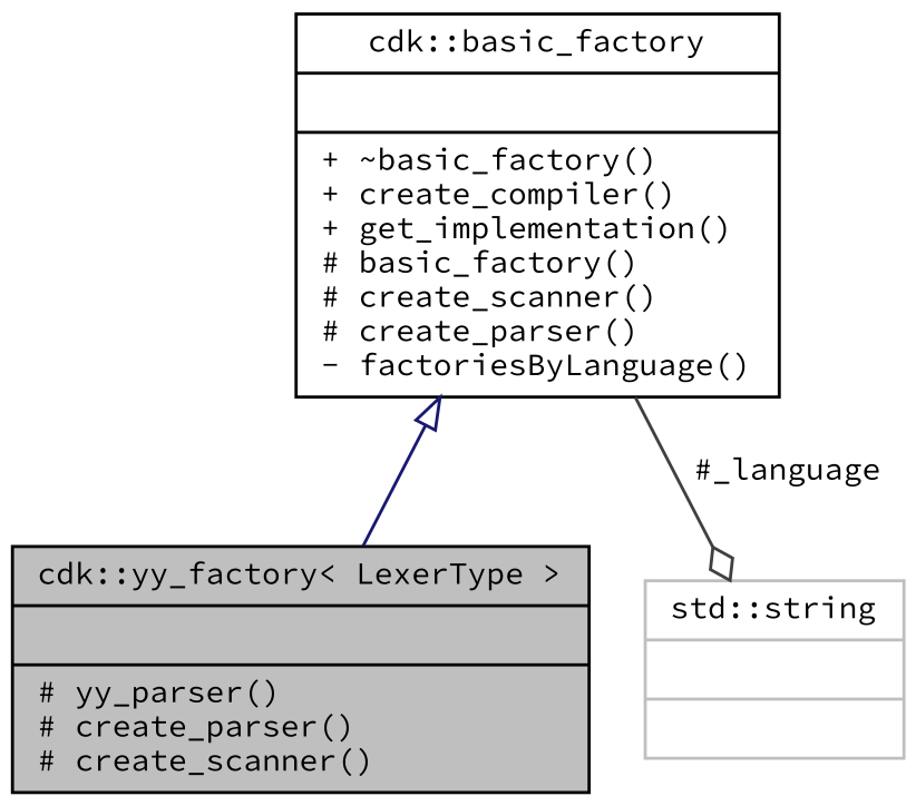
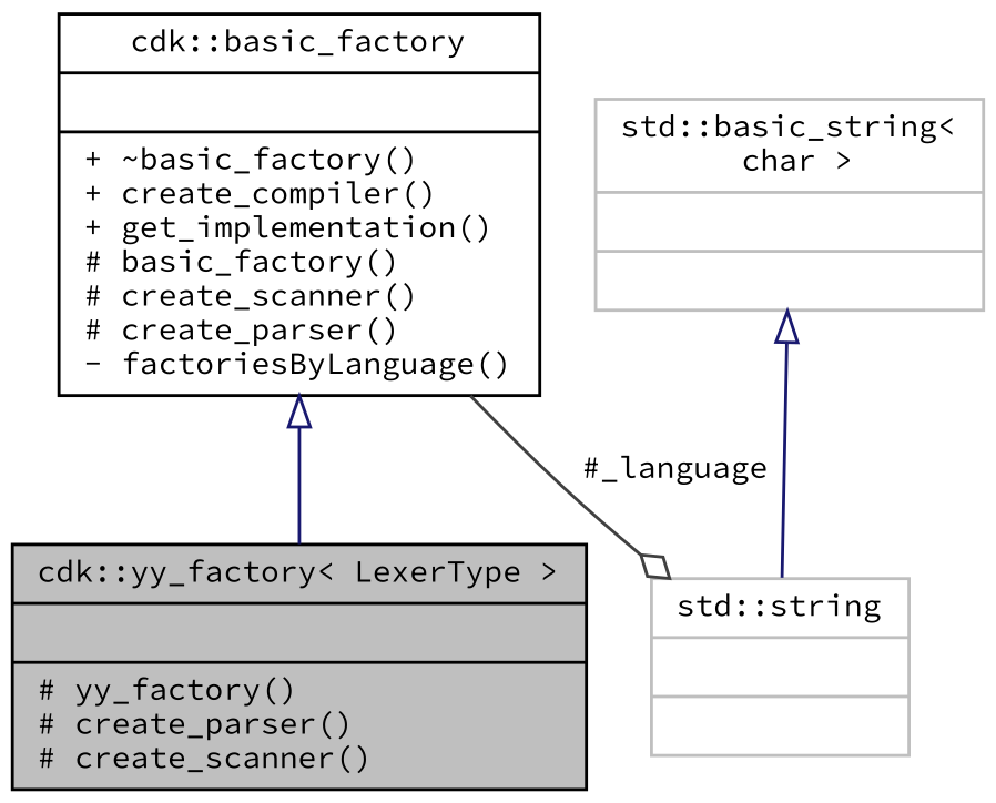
  digraph {
    fontname="Source Code Pro"
    node [color=black fillcolor=white fontname="Source Code Pro" fontsize=10 shape=record style=filled]
    edge [arrowtail=onormal color=midnightblue dir=back fontname="Source Code Pro" fontsize=10 labelfontname=Helvetica labelfontsize=10 style=solid]
-   n1 [fillcolor=grey75 fontcolor=black height=0.2 label="{cdk::yy_factory\< LexerType \>\n||# yy_parser()\l# create_parser()\l# create_scanner()\l}" width=0.4]
+   n1 [fillcolor=grey75 fontcolor=black height=0.2 label="{cdk::yy_factory\< LexerType \>\n||# yy_factory()\l# create_parser()\l# create_scanner()\l}" width=0.4]
    n2 [height=0.2 label="{cdk::basic_factory\n||+ ~basic_factory()\l+ create_compiler()\l+ get_implementation()\l# basic_factory()\l# create_scanner()\l# create_parser()\l- factoriesByLanguage()\l}" width=0.4]
    n3 [color=grey75 height=0.2 label="{std::string\n||}" width=0.4]
+   n4 [color=grey75 height=0.2 label="{std::basic_string\<\l char \>\n||}" width=0.4]
    n2 -> n1
    n2 -> n3 [arrowhead=odiamond color=grey25 label=" #_language" arrowtail="" dir=""]
+   n4 -> n3
  }
